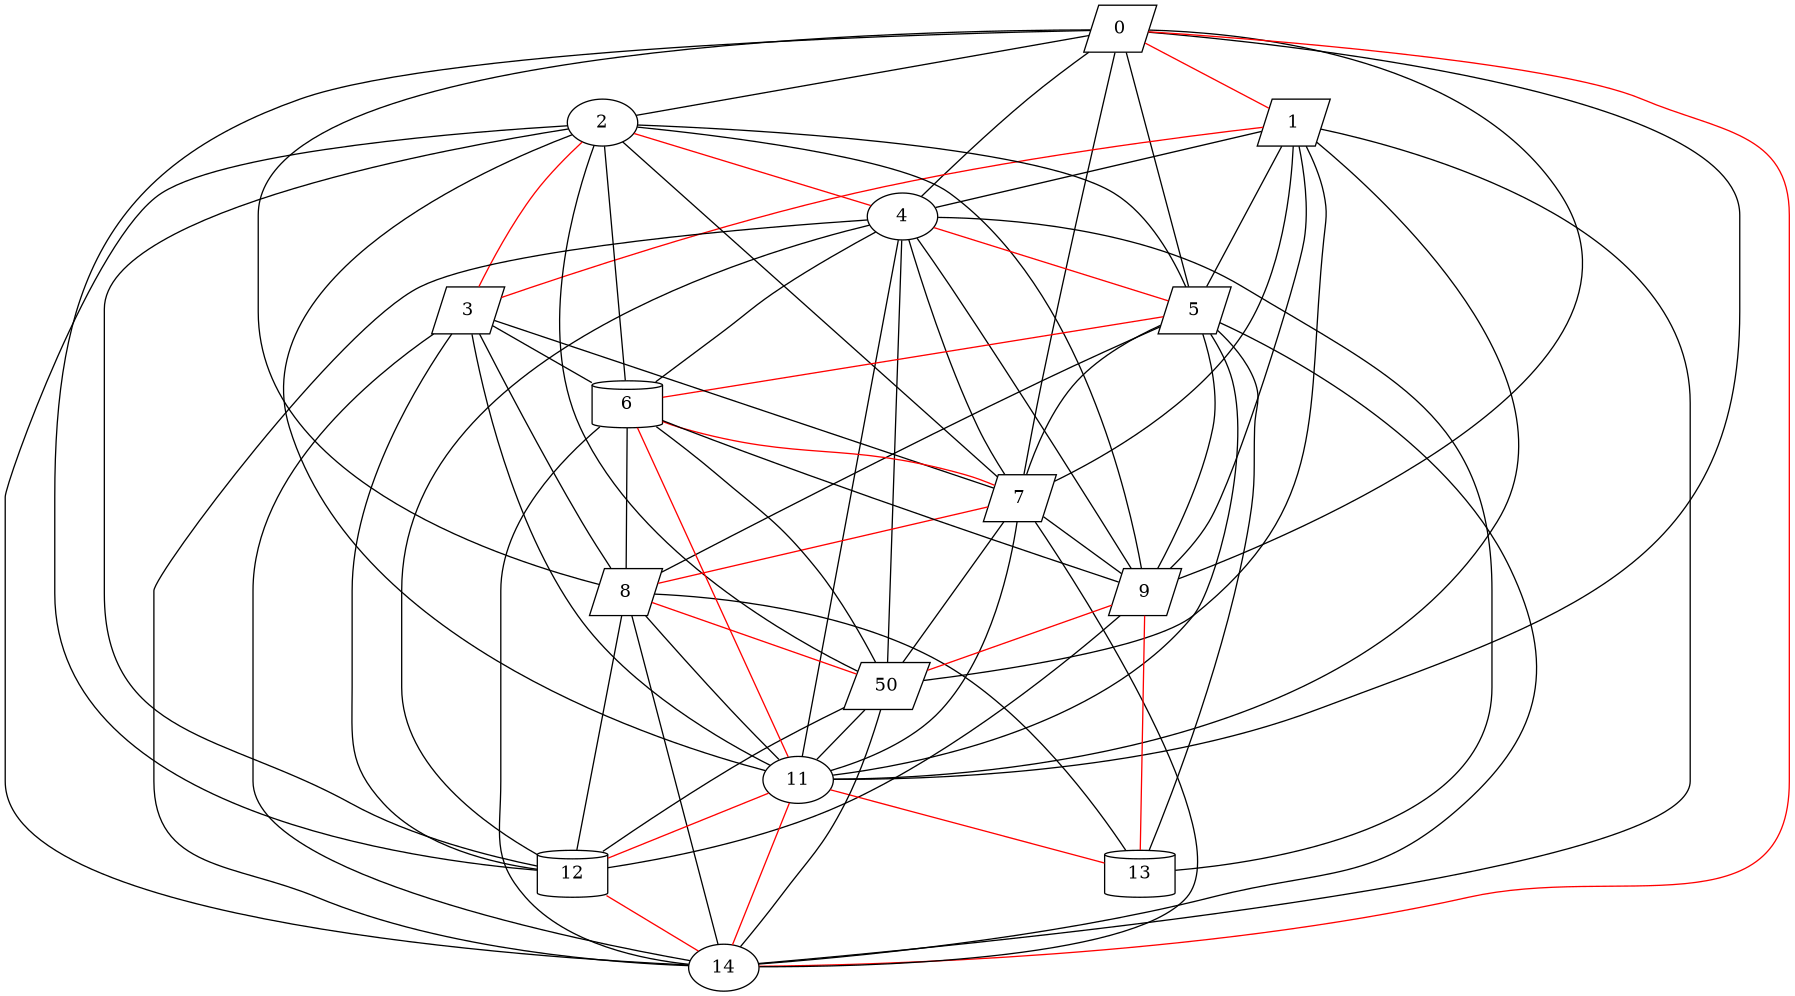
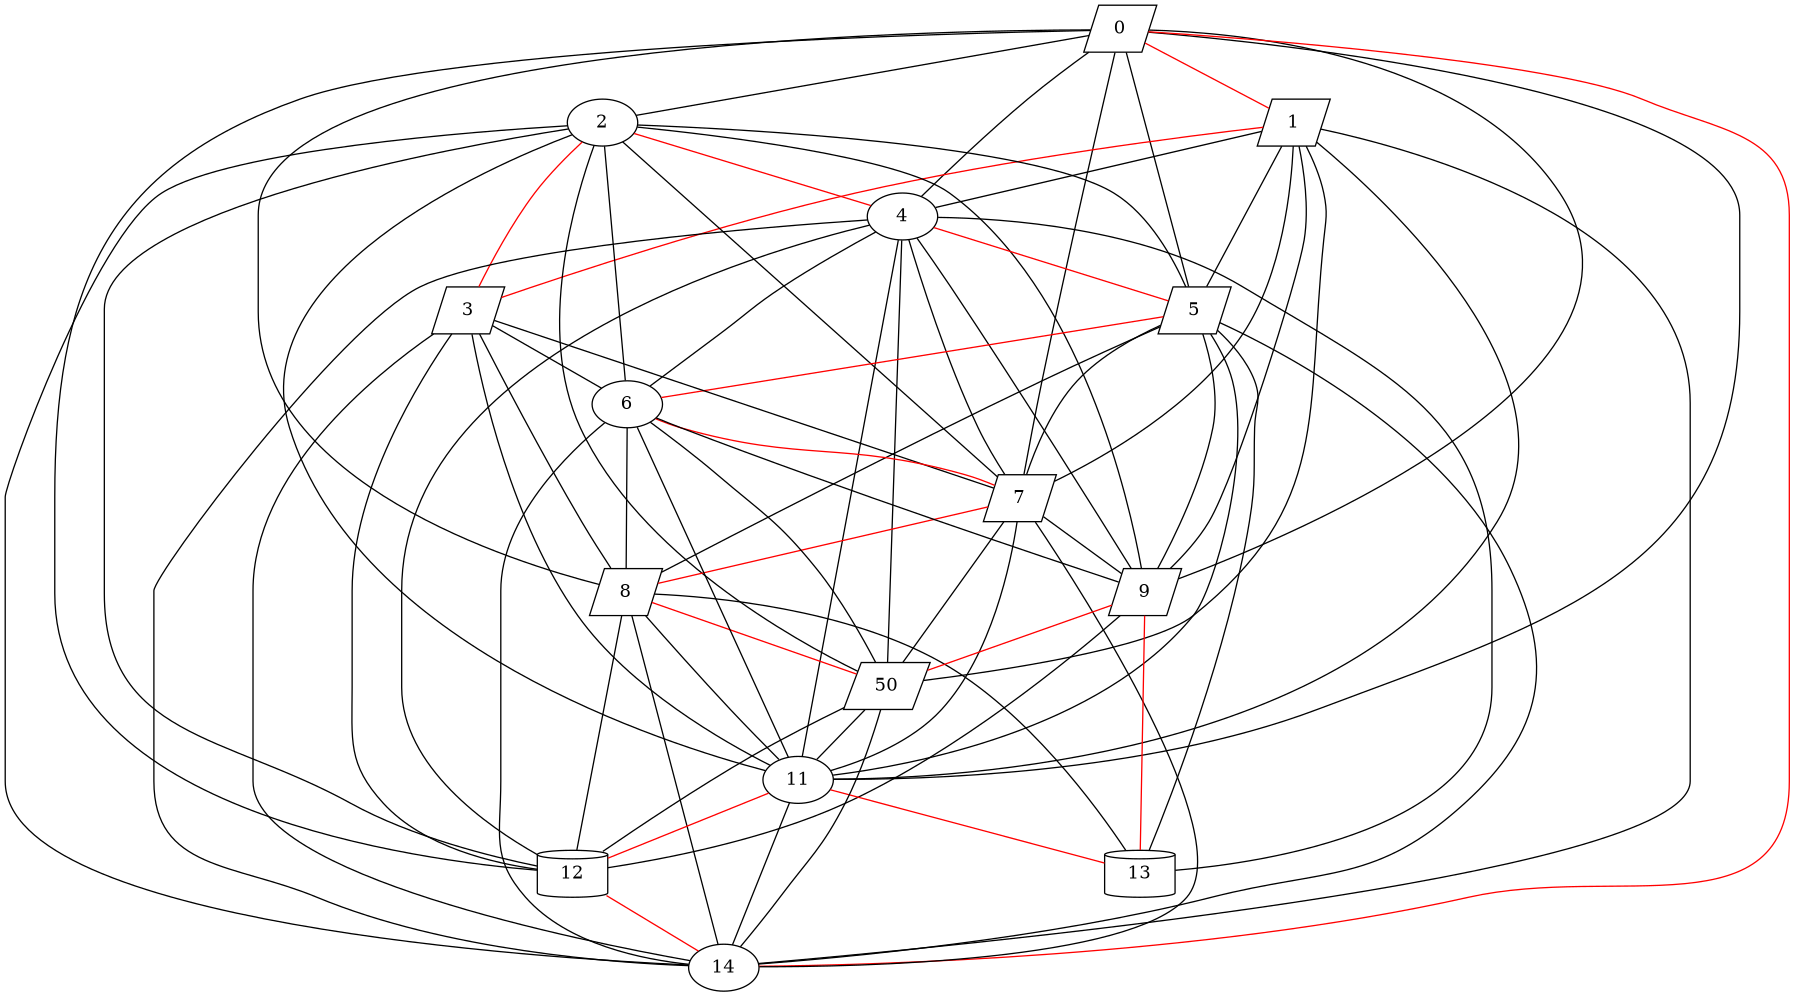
  graph {
    node [shape=parallelogram]
    0
    1
    2 [shape=ellipse]
    4 [shape=ellipse]
    5
    7
    8
    9
    11 [shape=ellipse]
    12 [shape=cylinder]
    14 [shape=ellipse]
    3
    n13 [label=50]
-   6 [shape=cylinder]
+   6 [shape=ellipse]
    13 [shape=cylinder]
    0 -- 1 [color=red]
    0 -- 2
    0 -- 4
    0 -- 5
    0 -- 7
    0 -- 8
    0 -- 9
    0 -- 11
    0 -- 12
    0 -- 14 [color=red]
    1 -- 4
    1 -- 5
    1 -- 7
    1 -- 9
    1 -- 11
    1 -- 14
    1 -- 3 [color=red]
    1 -- n13
    2 -- 4 [color=red]
    2 -- 5
    2 -- 7
    2 -- 9
    2 -- 11
    2 -- 12
    2 -- 14
    2 -- 3 [color=red]
    2 -- n13
    2 -- 6
    4 -- 5 [color=red]
    4 -- 7
    4 -- 9
    4 -- 11
    4 -- 12
    4 -- 14
    4 -- n13
    4 -- 6
    4 -- 13
    5 -- 7
    5 -- 8
    5 -- 9
    5 -- 11
    5 -- 14
    5 -- 6 [color=red]
    5 -- 13
    7 -- 8 [color=red]
    7 -- 9
    7 -- 11
    7 -- 14
    7 -- n13
    8 -- 11
    8 -- 12
    8 -- 14
    8 -- n13 [color=red]
    8 -- 13
    9 -- 12
    9 -- n13 [color=red]
    9 -- 13 [color=red]
    11 -- 12 [color=red]
-   11 -- 14 [color=red]
+   11 -- 14
    11 -- 13 [color=red]
    12 -- 14 [color=red]
    3 -- 7
    3 -- 8
    3 -- 11
    3 -- 12
    3 -- 14
    3 -- 6
    n13 -- 11
    n13 -- 12
    n13 -- 14
    6 -- 7 [color=red]
    6 -- 8
    6 -- 9
-   6 -- 11 [color=red]
+   6 -- 11
    6 -- 14
    6 -- n13
  }
